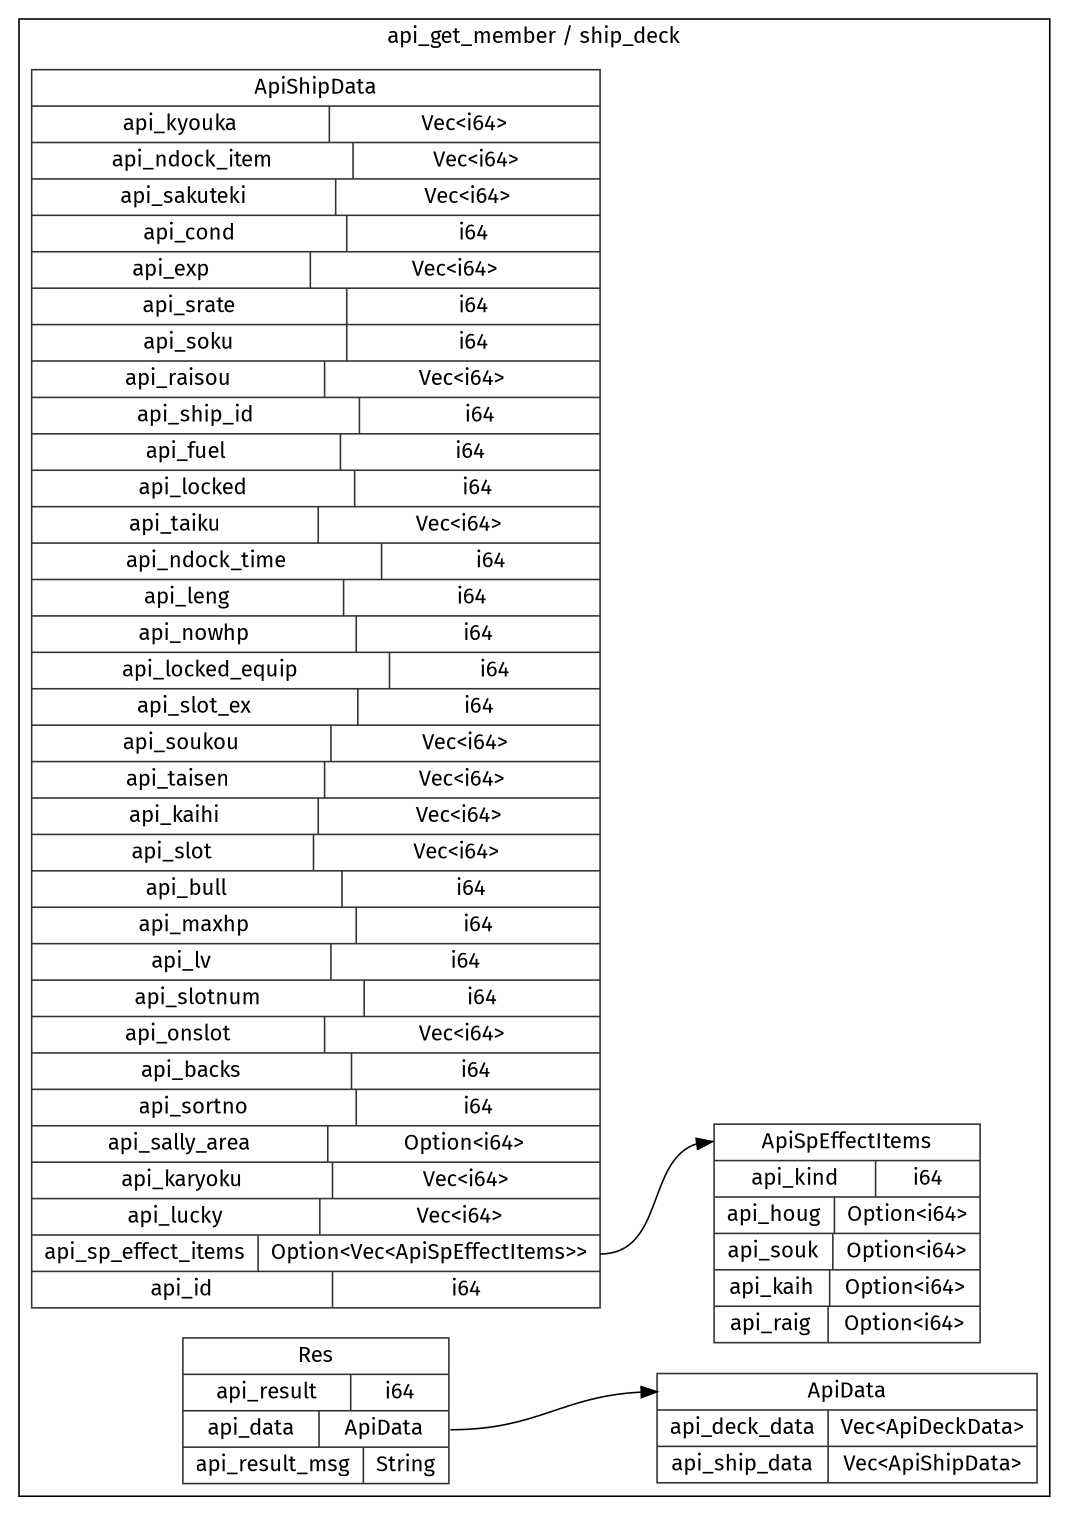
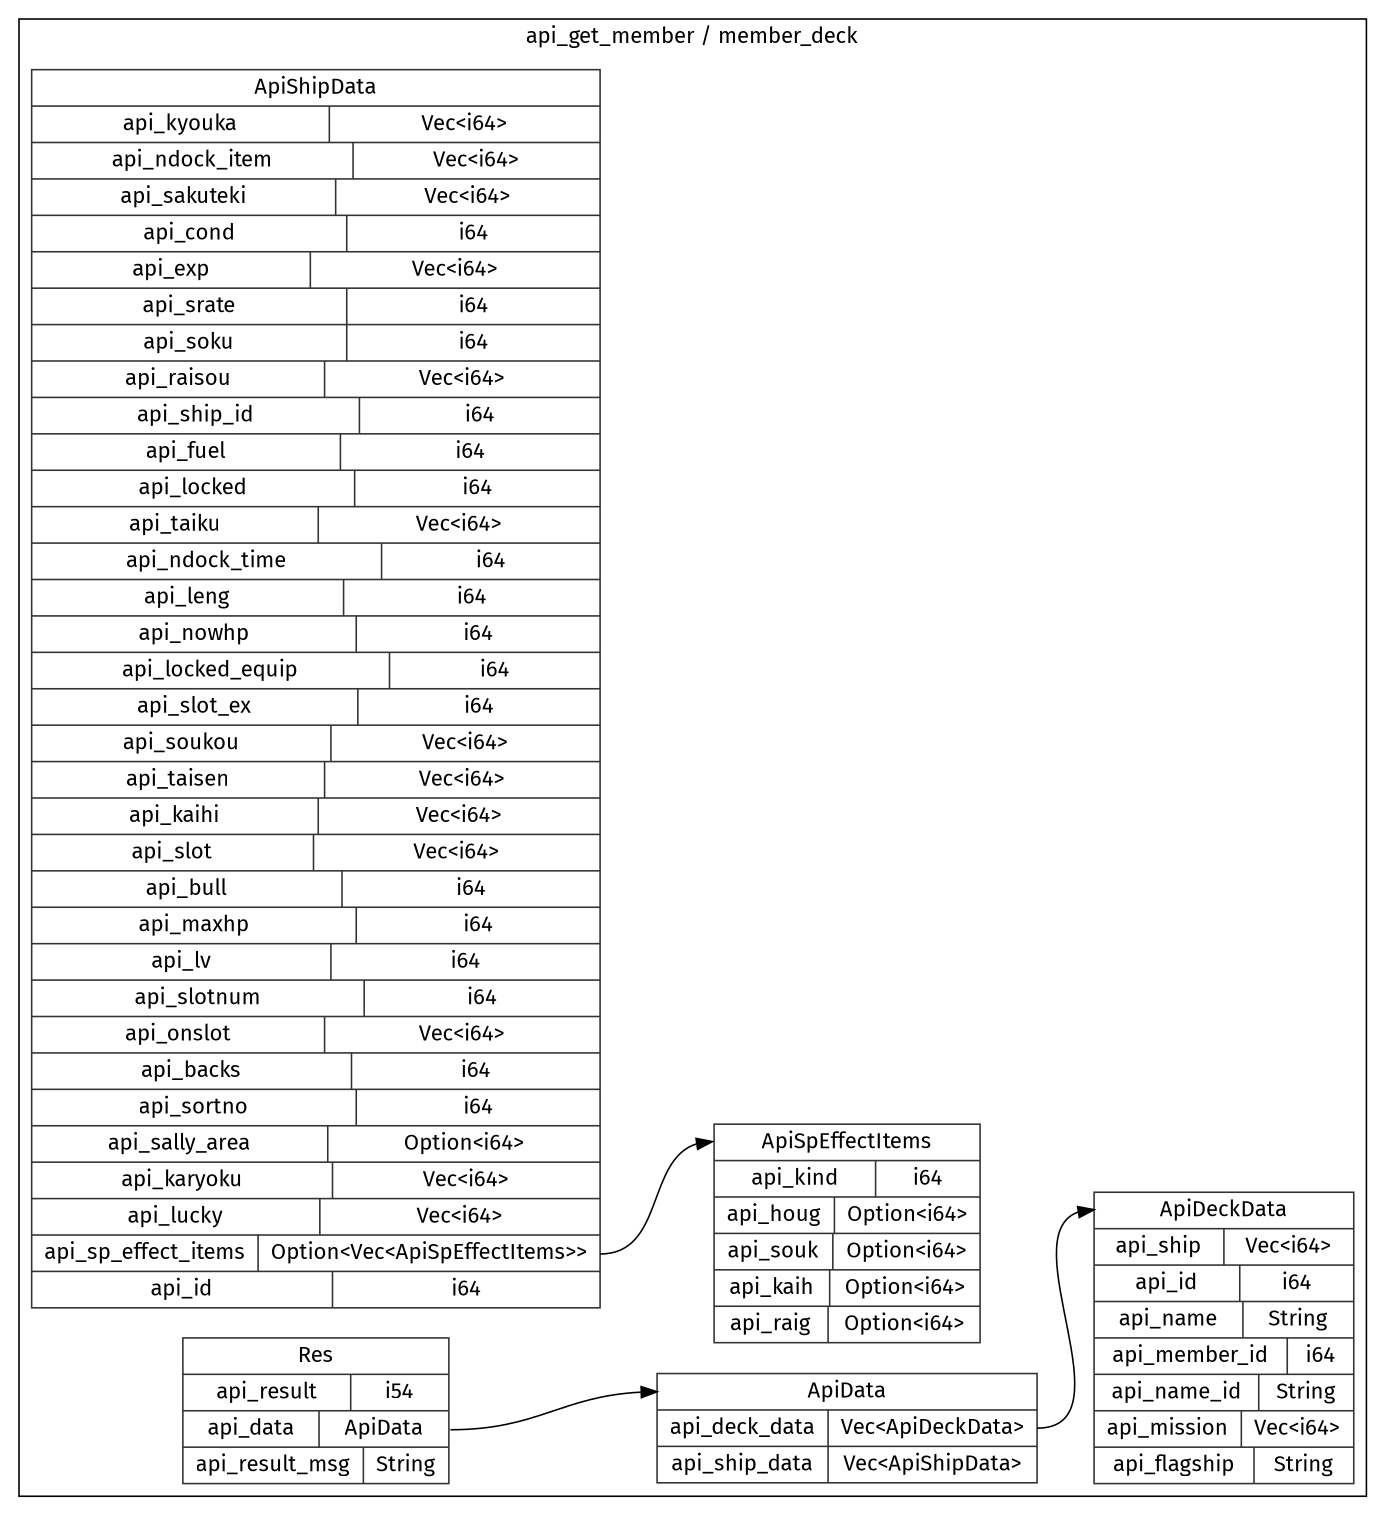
  digraph {
    fontname="Fira Sans"
    rankdir=LR
    node [color=gray20 fontname="Fira Sans" shape=record style=solid]
    edge [fontname="Fira Sans"]
    n1 [label="<ApiSpEffectItems> ApiSpEffectItems  | { api_kind | <api_kind> i64 } | { api_houg | <api_houg> Option\<i64\> } | { api_souk | <api_souk> Option\<i64\> } | { api_kaih | <api_kaih> Option\<i64\> } | { api_raig | <api_raig> Option\<i64\> }"]
    n2 [label="<ApiData> ApiData  | { api_deck_data | <api_deck_data> Vec\<ApiDeckData\> } | { api_ship_data | <api_ship_data> Vec\<ApiShipData\> }"]
+   n3 [label="<ApiDeckData> ApiDeckData  | { api_ship | <api_ship> Vec\<i64\> } | { api_id | <api_id> i64 } | { api_name | <api_name> String } | { api_member_id | <api_member_id> i64 } | { api_name_id | <api_name_id> String } | { api_mission | <api_mission> Vec\<i64\> } | { api_flagship | <api_flagship> String }"]
    n4 [label="<ApiShipData> ApiShipData  | { api_kyouka | <api_kyouka> Vec\<i64\> } | { api_ndock_item | <api_ndock_item> Vec\<i64\> } | { api_sakuteki | <api_sakuteki> Vec\<i64\> } | { api_cond | <api_cond> i64 } | { api_exp | <api_exp> Vec\<i64\> } | { api_srate | <api_srate> i64 } | { api_soku | <api_soku> i64 } | { api_raisou | <api_raisou> Vec\<i64\> } | { api_ship_id | <api_ship_id> i64 } | { api_fuel | <api_fuel> i64 } | { api_locked | <api_locked> i64 } | { api_taiku | <api_taiku> Vec\<i64\> } | { api_ndock_time | <api_ndock_time> i64 } | { api_leng | <api_leng> i64 } | { api_nowhp | <api_nowhp> i64 } | { api_locked_equip | <api_locked_equip> i64 } | { api_slot_ex | <api_slot_ex> i64 } | { api_soukou | <api_soukou> Vec\<i64\> } | { api_taisen | <api_taisen> Vec\<i64\> } | { api_kaihi | <api_kaihi> Vec\<i64\> } | { api_slot | <api_slot> Vec\<i64\> } | { api_bull | <api_bull> i64 } | { api_maxhp | <api_maxhp> i64 } | { api_lv | <api_lv> i64 } | { api_slotnum | <api_slotnum> i64 } | { api_onslot | <api_onslot> Vec\<i64\> } | { api_backs | <api_backs> i64 } | { api_sortno | <api_sortno> i64 } | { api_sally_area | <api_sally_area> Option\<i64\> } | { api_karyoku | <api_karyoku> Vec\<i64\> } | { api_lucky | <api_lucky> Vec\<i64\> } | { api_sp_effect_items | <api_sp_effect_items> Option\<Vec\<ApiSpEffectItems\>\> } | { api_id | <api_id> i64 }"]
-   n5 [label="<Res> Res  | { api_result | <api_result> i64 } | { api_data | <api_data> ApiData } | { api_result_msg | <api_result_msg> String }"]
+   n5 [label="<Res> Res  | { api_result | <api_result> i54 } | { api_data | <api_data> ApiData } | { api_result_msg | <api_result_msg> String }"]
    subgraph cluster_1 {
-     label="api_get_member / ship_deck"
+     label="api_get_member / member_deck"
      n1
      n2
+     n3
      n4
      n5
    }
+   n2 -> n3 [headport="ApiDeckData:w" tailport="api_deck_data:e"]
    n4 -> n1 [headport="ApiSpEffectItems:w" tailport="api_sp_effect_items:e"]
    n5 -> n2 [headport="ApiData:w" tailport="api_data:e"]
  }
